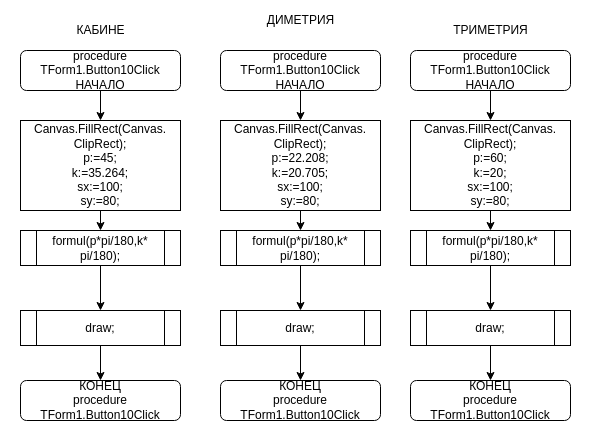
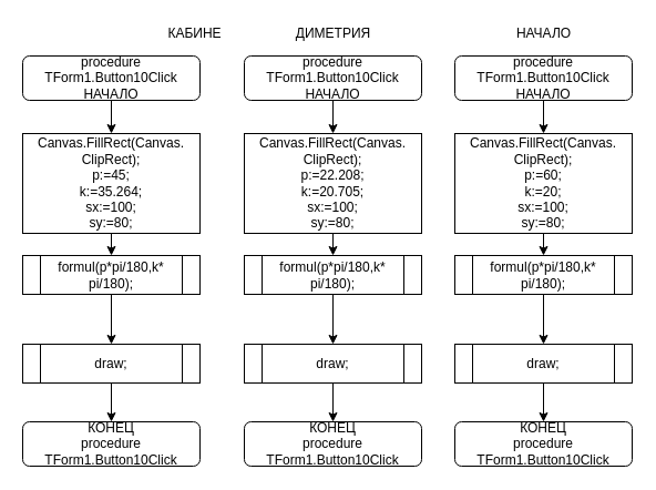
  <mxCell id="0" />
  <mxCell id="1" parent="0" />
- <mxCell id="2" value="КАБИНЕ" style="text;html=1;align=center;verticalAlign=middle;resizable=0;points=[];autosize=1;strokeColor=none;fillColor=none;" vertex="1" parent="1"><mxGeometry x="70" y="20" width="60" height="20" as="geometry" /></mxCell>
+ <mxCell id="2" value="КАБИНЕ" style="text;html=1;align=center;verticalAlign=middle;resizable=0;points=[];autosize=1;strokeColor=none;fillColor=none;" vertex="1" parent="1"><mxGeometry x="145" y="20" width="60" height="20" as="geometry" /></mxCell>
  <mxCell id="3" style="edgeStyle=orthogonalEdgeStyle;rounded=0;orthogonalLoop=1;jettySize=auto;html=1;exitX=0.5;exitY=1;exitDx=0;exitDy=0;entryX=0.5;entryY=0;entryDx=0;entryDy=0;" edge="1" parent="1" source="4" target="6"><mxGeometry relative="1" as="geometry" /></mxCell>
  <mxCell id="4" value="procedure TForm1.Button10Click&lt;br&gt;НАЧАЛО" style="rounded=1;whiteSpace=wrap;html=1;" vertex="1" parent="1"><mxGeometry x="20" y="50" width="160" height="40" as="geometry" /></mxCell>
  <mxCell id="5" style="edgeStyle=orthogonalEdgeStyle;rounded=0;orthogonalLoop=1;jettySize=auto;html=1;exitX=0.5;exitY=1;exitDx=0;exitDy=0;entryX=0.5;entryY=0;entryDx=0;entryDy=0;" edge="1" parent="1" source="6"><mxGeometry relative="1" as="geometry"><mxPoint x="100" y="230" as="targetPoint" /></mxGeometry></mxCell>
  <mxCell id="6" value="&lt;div&gt;Canvas.FillRect(Canvas.&lt;/div&gt;&lt;div&gt;ClipRect);&lt;/div&gt;&lt;div&gt;p:=45;&lt;/div&gt;&lt;div&gt;k:=35.264;&lt;/div&gt;&lt;div&gt;sx:=100;&lt;/div&gt;&lt;div&gt;sy:=80;&lt;/div&gt;" style="rounded=0;whiteSpace=wrap;html=1;" vertex="1" parent="1"><mxGeometry x="20" y="120" width="160" height="90" as="geometry" /></mxCell>
  <mxCell id="7" style="edgeStyle=orthogonalEdgeStyle;rounded=0;orthogonalLoop=1;jettySize=auto;html=1;exitX=0.5;exitY=1;exitDx=0;exitDy=0;entryX=0.5;entryY=0;entryDx=0;entryDy=0;" edge="1" parent="1" source="8" target="9"><mxGeometry relative="1" as="geometry" /></mxCell>
  <mxCell id="8" value="draw;" style="shape=process;whiteSpace=wrap;html=1;backgroundOutline=1;" vertex="1" parent="1"><mxGeometry x="20" y="310" width="160" height="35" as="geometry" /></mxCell>
  <mxCell id="9" value="КОНЕЦ&lt;br&gt;procedure TForm1.Button10Click" style="rounded=1;whiteSpace=wrap;html=1;" vertex="1" parent="1"><mxGeometry x="20" y="380" width="160" height="40" as="geometry" /></mxCell>
  <mxCell id="10" style="edgeStyle=orthogonalEdgeStyle;rounded=0;orthogonalLoop=1;jettySize=auto;html=1;exitX=0.5;exitY=1;exitDx=0;exitDy=0;entryX=0.5;entryY=0;entryDx=0;entryDy=0;" edge="1" parent="1" source="11" target="8"><mxGeometry relative="1" as="geometry" /></mxCell>
  <mxCell id="11" value="formul(p*pi/180,k*&lt;br&gt;pi/180);" style="shape=process;whiteSpace=wrap;html=1;backgroundOutline=1;" vertex="1" parent="1"><mxGeometry x="20" y="230" width="160" height="35" as="geometry" /></mxCell>
- <mxCell id="12" value="ДИМЕТРИЯ" style="text;html=1;align=center;verticalAlign=middle;resizable=0;points=[];autosize=1;strokeColor=none;fillColor=none;" vertex="1" parent="1"><mxGeometry x="260" y="10" width="80" height="20" as="geometry" /></mxCell>
+ <mxCell id="12" value="ДИМЕТРИЯ" style="text;html=1;align=center;verticalAlign=middle;resizable=0;points=[];autosize=1;strokeColor=none;fillColor=none;" vertex="1" parent="1"><mxGeometry x="260" y="20" width="80" height="20" as="geometry" /></mxCell>
  <mxCell id="13" style="edgeStyle=orthogonalEdgeStyle;rounded=0;orthogonalLoop=1;jettySize=auto;html=1;exitX=0.5;exitY=1;exitDx=0;exitDy=0;entryX=0.5;entryY=0;entryDx=0;entryDy=0;" edge="1" parent="1" source="14" target="16"><mxGeometry relative="1" as="geometry" /></mxCell>
  <mxCell id="14" value="procedure TForm1.Button10Click&lt;br&gt;НАЧАЛО" style="rounded=1;whiteSpace=wrap;html=1;" vertex="1" parent="1"><mxGeometry x="220" y="50" width="160" height="40" as="geometry" /></mxCell>
  <mxCell id="15" style="edgeStyle=orthogonalEdgeStyle;rounded=0;orthogonalLoop=1;jettySize=auto;html=1;exitX=0.5;exitY=1;exitDx=0;exitDy=0;entryX=0.5;entryY=0;entryDx=0;entryDy=0;" edge="1" parent="1" source="16"><mxGeometry relative="1" as="geometry"><mxPoint x="300" y="230" as="targetPoint" /></mxGeometry></mxCell>
  <mxCell id="16" value="&lt;div&gt;Canvas.FillRect(Canvas. ClipRect);&lt;/div&gt;&lt;div&gt;p:=22.208;&lt;/div&gt;&lt;div&gt;k:=20.705;&lt;/div&gt;&lt;div&gt;sx:=100;&lt;/div&gt;&lt;div&gt;sy:=80;&lt;/div&gt;" style="rounded=0;whiteSpace=wrap;html=1;" vertex="1" parent="1"><mxGeometry x="220" y="120" width="160" height="90" as="geometry" /></mxCell>
  <mxCell id="17" style="edgeStyle=orthogonalEdgeStyle;rounded=0;orthogonalLoop=1;jettySize=auto;html=1;exitX=0.5;exitY=1;exitDx=0;exitDy=0;entryX=0.5;entryY=0;entryDx=0;entryDy=0;" edge="1" parent="1" source="18" target="19"><mxGeometry relative="1" as="geometry" /></mxCell>
  <mxCell id="18" value="draw;" style="shape=process;whiteSpace=wrap;html=1;backgroundOutline=1;" vertex="1" parent="1"><mxGeometry x="220" y="310" width="160" height="35" as="geometry" /></mxCell>
  <mxCell id="19" value="КОНЕЦ&lt;br&gt;procedure TForm1.Button10Click" style="rounded=1;whiteSpace=wrap;html=1;" vertex="1" parent="1"><mxGeometry x="220" y="380" width="160" height="40" as="geometry" /></mxCell>
  <mxCell id="20" style="edgeStyle=orthogonalEdgeStyle;rounded=0;orthogonalLoop=1;jettySize=auto;html=1;exitX=0.5;exitY=1;exitDx=0;exitDy=0;entryX=0.5;entryY=0;entryDx=0;entryDy=0;" edge="1" parent="1" source="21" target="18"><mxGeometry relative="1" as="geometry" /></mxCell>
  <mxCell id="21" value="formul(p*pi/180,k*&lt;br&gt;pi/180);" style="shape=process;whiteSpace=wrap;html=1;backgroundOutline=1;" vertex="1" parent="1"><mxGeometry x="220" y="230" width="160" height="35" as="geometry" /></mxCell>
- <mxCell id="22" value="ТРИМЕТРИЯ" style="text;html=1;align=center;verticalAlign=middle;resizable=0;points=[];autosize=1;strokeColor=none;fillColor=none;" vertex="1" parent="1"><mxGeometry x="445" y="20" width="90" height="20" as="geometry" /></mxCell>
+ <mxCell id="22" value="НАЧАЛО" style="text;html=1;align=center;verticalAlign=middle;resizable=0;points=[];autosize=1;strokeColor=none;fillColor=none;" vertex="1" parent="1"><mxGeometry x="445" y="20" width="90" height="20" as="geometry" /></mxCell>
  <mxCell id="23" style="edgeStyle=orthogonalEdgeStyle;rounded=0;orthogonalLoop=1;jettySize=auto;html=1;exitX=0.5;exitY=1;exitDx=0;exitDy=0;entryX=0.5;entryY=0;entryDx=0;entryDy=0;" edge="1" parent="1" source="24" target="26"><mxGeometry relative="1" as="geometry" /></mxCell>
  <mxCell id="24" value="procedure TForm1.Button10Click&lt;br&gt;НАЧАЛО" style="rounded=1;whiteSpace=wrap;html=1;" vertex="1" parent="1"><mxGeometry x="410" y="50" width="160" height="40" as="geometry" /></mxCell>
  <mxCell id="25" style="edgeStyle=orthogonalEdgeStyle;rounded=0;orthogonalLoop=1;jettySize=auto;html=1;exitX=0.5;exitY=1;exitDx=0;exitDy=0;entryX=0.5;entryY=0;entryDx=0;entryDy=0;" edge="1" parent="1" source="26"><mxGeometry relative="1" as="geometry"><mxPoint x="490" y="230" as="targetPoint" /></mxGeometry></mxCell>
  <mxCell id="26" value="&lt;div&gt;Canvas.FillRect(Canvas. ClipRect);&lt;/div&gt;&lt;div&gt;p:=60;&lt;/div&gt;&lt;div&gt;k:=20;&lt;/div&gt;&lt;div&gt;sx:=100;&lt;/div&gt;&lt;div&gt;sy:=80;&lt;/div&gt;" style="rounded=0;whiteSpace=wrap;html=1;" vertex="1" parent="1"><mxGeometry x="410" y="120" width="160" height="90" as="geometry" /></mxCell>
  <mxCell id="27" style="edgeStyle=orthogonalEdgeStyle;rounded=0;orthogonalLoop=1;jettySize=auto;html=1;exitX=0.5;exitY=1;exitDx=0;exitDy=0;entryX=0.5;entryY=0;entryDx=0;entryDy=0;" edge="1" parent="1" source="28" target="29"><mxGeometry relative="1" as="geometry" /></mxCell>
  <mxCell id="28" value="draw;" style="shape=process;whiteSpace=wrap;html=1;backgroundOutline=1;" vertex="1" parent="1"><mxGeometry x="410" y="310" width="160" height="35" as="geometry" /></mxCell>
  <mxCell id="29" value="КОНЕЦ&lt;br&gt;procedure TForm1.Button10Click" style="rounded=1;whiteSpace=wrap;html=1;" vertex="1" parent="1"><mxGeometry x="410" y="380" width="160" height="40" as="geometry" /></mxCell>
  <mxCell id="30" style="edgeStyle=orthogonalEdgeStyle;rounded=0;orthogonalLoop=1;jettySize=auto;html=1;exitX=0.5;exitY=1;exitDx=0;exitDy=0;entryX=0.5;entryY=0;entryDx=0;entryDy=0;" edge="1" parent="1" source="31" target="28"><mxGeometry relative="1" as="geometry" /></mxCell>
  <mxCell id="31" value="formul(p*pi/180,k*&lt;br&gt;pi/180);" style="shape=process;whiteSpace=wrap;html=1;backgroundOutline=1;" vertex="1" parent="1"><mxGeometry x="410" y="230" width="160" height="35" as="geometry" /></mxCell>
